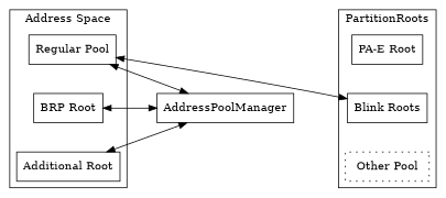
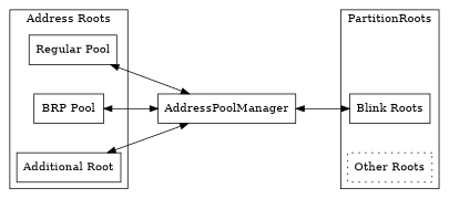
  digraph {
    compound=true
    newrank=true
    nodesep=0.91
    node [shape=box]
    edge [dir=both]
-   n1 [label="BRP Root"]
+   n1 [label="BRP Pool"]
    n2 [label=AddressPoolManager]
    n3 [label="Blink Roots"]
    n4 [label="Regular Pool"]
    n5 [label="Additional Root"]
-   n6 [label="PA-E Root"]
-   n7 [label="Other Pool" style=dotted]
+   n7 [label="Other Roots" style=dotted]
    subgraph sub_1 {
      rank=same
      n1
      n2
      n3
    }
    subgraph cluster_2 {
-     label="Address Space"
+     label="Address Roots"
      n1
      n4
      n5
    }
    subgraph cluster_3 {
      label=PartitionRoots
      n3
-     n6
      n7
    }
    n1 -> n5 [style=invis]
    n2 -> n1
-   n4 -> n3
+   n2 -> n3
    n2 -> n4 [constraint=false]
    n2 -> n5 [constraint=false]
    n3 -> n7 [style=invis]
    n4 -> n1 [style=invis]
-   n6 -> n3 [style=invis]
  }
